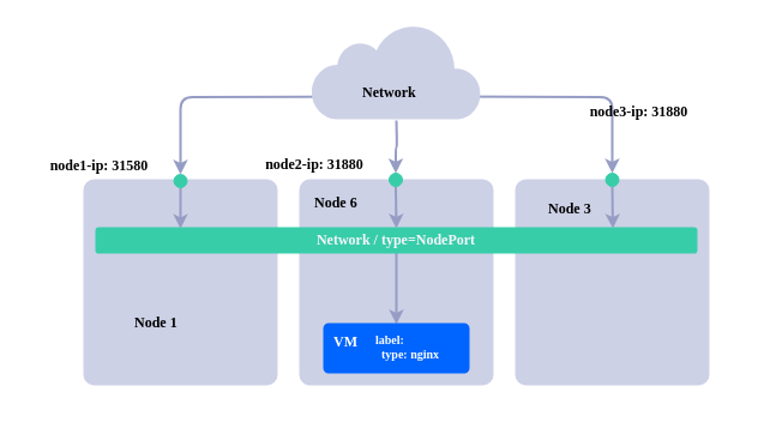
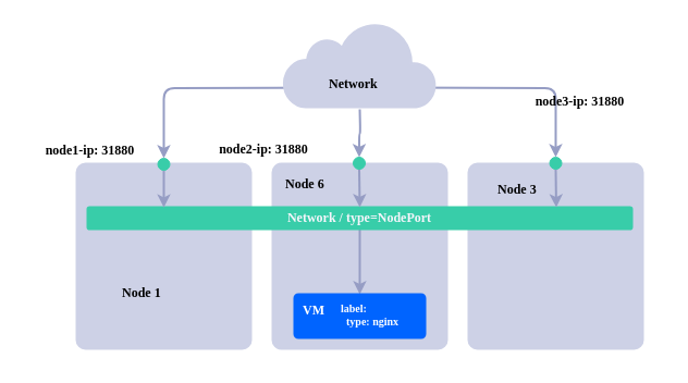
  <mxCell id="0" />
  <mxCell id="1" parent="0" />
  <mxCell id="2" value="" style="rounded=0;whiteSpace=wrap;html=1;fontFamily=JetBrains Mono;fontSource=https%3A%2F%2Ffonts.googleapis.com%2Fcss%3Ffamily%3DJetBrains%2BMono;fontSize=14;fillColor=#FFFFFF;strokeColor=none;" parent="1" vertex="1"><mxGeometry x="20" y="20" width="590" height="310" as="geometry" /></mxCell>
  <mxCell id="3" value="" style="rounded=1;whiteSpace=wrap;html=1;fillColor=#cdd1e6;strokeColor=#cdd1e6;arcSize=5;strokeWidth=2;fontFamily=JetBrains Mono;fontSource=https%3A%2F%2Ffonts.googleapis.com%2Fcss%3Ffamily%3DJetBrains%2BMono;fillStyle=auto;fontSize=10;" parent="1" vertex="1"><mxGeometry x="70" y="150" width="160" height="170" as="geometry" /></mxCell>
  <mxCell id="4" value="Node 1" style="text;html=1;strokeColor=none;fillColor=none;align=left;verticalAlign=middle;whiteSpace=wrap;rounded=0;fontColor=default;strokeWidth=2;fontFamily=JetBrains Mono;fontSource=https%3A%2F%2Ffonts.googleapis.com%2Fcss%3Ffamily%3DJetBrains%2BMono;fontSize=12;fontStyle=1;" parent="1" vertex="1"><mxGeometry x="110" y="259" width="60" height="20" as="geometry" /></mxCell>
  <mxCell id="5" value="" style="rounded=1;whiteSpace=wrap;html=1;fillColor=#cdd1e6;strokeColor=#cdd1e6;arcSize=5;strokeWidth=2;fontFamily=JetBrains Mono;fontSource=https%3A%2F%2Ffonts.googleapis.com%2Fcss%3Ffamily%3DJetBrains%2BMono;fillStyle=auto;fontSize=10;" parent="1" vertex="1"><mxGeometry x="250" y="150" width="160" height="170" as="geometry" /></mxCell>
  <mxCell id="6" value="Node 6" style="text;html=1;strokeColor=none;fillColor=none;align=left;verticalAlign=middle;whiteSpace=wrap;rounded=0;fontColor=default;strokeWidth=2;fontFamily=JetBrains Mono;fontSource=https%3A%2F%2Ffonts.googleapis.com%2Fcss%3Ffamily%3DJetBrains%2BMono;fontSize=12;fontStyle=1;" parent="1" vertex="1"><mxGeometry x="260" y="159" width="60" height="20" as="geometry" /></mxCell>
  <mxCell id="7" value="" style="rounded=1;whiteSpace=wrap;html=1;fillColor=#cdd1e6;strokeColor=#cdd1e6;arcSize=5;strokeWidth=2;fontFamily=JetBrains Mono;fontSource=https%3A%2F%2Ffonts.googleapis.com%2Fcss%3Ffamily%3DJetBrains%2BMono;fillStyle=auto;fontSize=10;" parent="1" vertex="1"><mxGeometry x="430" y="150" width="160" height="170" as="geometry" /></mxCell>
  <mxCell id="8" value="Node 3" style="text;html=1;strokeColor=none;fillColor=none;align=left;verticalAlign=middle;whiteSpace=wrap;rounded=0;fontColor=default;strokeWidth=2;fontFamily=JetBrains Mono;fontSource=https%3A%2F%2Ffonts.googleapis.com%2Fcss%3Ffamily%3DJetBrains%2BMono;fontSize=12;fontStyle=1;" parent="1" vertex="1"><mxGeometry x="455" y="164" width="60" height="20" as="geometry" /></mxCell>
  <mxCell id="9" style="edgeStyle=none;html=1;exitX=0.5;exitY=1;exitDx=0;exitDy=0;entryX=0.5;entryY=0;entryDx=0;entryDy=0;fontSize=10;strokeColor=#969dc4;strokeWidth=2;fillColor=#969dc4;" parent="1" source="10" edge="1"><mxGeometry relative="1" as="geometry"><mxPoint x="330" y="270" as="targetPoint" /></mxGeometry></mxCell>
  <mxCell id="10" value="Network / type=NodePort" style="rounded=1;whiteSpace=wrap;html=1;strokeColor=#38cda9;strokeWidth=2;fontFamily=JetBrains Mono;fontSource=https%3A%2F%2Ffonts.googleapis.com%2Fcss%3Ffamily%3DJetBrains%2BMono;fontSize=12;fontColor=#f5f5fb;fillColor=#38cda9;arcSize=9;fontStyle=1" parent="1" vertex="1"><mxGeometry x="80" y="190" width="500" height="20" as="geometry" /></mxCell>
  <mxCell id="11" style="edgeStyle=none;html=1;exitX=0.5;exitY=1;exitDx=0;exitDy=0;strokeColor=#969dc4;strokeWidth=2;fontSize=10;entryX=0.14;entryY=0.013;entryDx=0;entryDy=0;entryPerimeter=0;fillColor=#969dc4;" parent="1" source="12" target="10" edge="1"><mxGeometry relative="1" as="geometry"><mxPoint x="187.6" y="190.4" as="targetPoint" /></mxGeometry></mxCell>
  <mxCell id="12" value="" style="ellipse;whiteSpace=wrap;html=1;aspect=fixed;fontSize=10;fillColor=#38cda9;fontColor=#f5f5fb;strokeColor=#38cda9;" parent="1" vertex="1"><mxGeometry x="144.5" y="145" width="11" height="11" as="geometry" /></mxCell>
  <mxCell id="13" style="edgeStyle=none;html=1;exitX=0.5;exitY=1;exitDx=0;exitDy=0;entryX=0.5;entryY=0;entryDx=0;entryDy=0;fontSize=10;strokeColor=#969dc4;strokeWidth=2;fillColor=#969dc4;" parent="1" source="14" target="10" edge="1"><mxGeometry relative="1" as="geometry" /></mxCell>
  <mxCell id="14" value="" style="ellipse;whiteSpace=wrap;html=1;aspect=fixed;fontSize=10;fillColor=#38cda9;fontColor=#f5f5fb;strokeColor=#38cda9;" parent="1" vertex="1"><mxGeometry x="324" y="144" width="11" height="11" as="geometry" /></mxCell>
  <mxCell id="15" style="edgeStyle=none;html=1;exitX=0.5;exitY=1;exitDx=0;exitDy=0;strokeColor=#969dc4;strokeWidth=2;fontSize=10;entryX=0.861;entryY=0.004;entryDx=0;entryDy=0;entryPerimeter=0;fillColor=#969dc4;" parent="1" source="16" target="10" edge="1"><mxGeometry relative="1" as="geometry"><mxPoint x="511" y="190" as="targetPoint" /></mxGeometry></mxCell>
  <mxCell id="16" value="" style="ellipse;whiteSpace=wrap;html=1;aspect=fixed;fontSize=10;fillColor=#38cda9;fontColor=#f5f5fb;strokeColor=#38cda9;" parent="1" vertex="1"><mxGeometry x="504.5" y="144" width="11" height="11" as="geometry" /></mxCell>
  <mxCell id="17" style="edgeStyle=orthogonalEdgeStyle;html=1;entryX=0.5;entryY=0;entryDx=0;entryDy=0;strokeColor=#969dc4;strokeWidth=2;fontFamily=JetBrains Mono;fontSource=https%3A%2F%2Ffonts.googleapis.com%2Fcss%3Ffamily%3DJetBrains%2BMono;fontSize=10;fontColor=#000000;fillColor=#969dc4;" parent="1" target="12" edge="1"><mxGeometry relative="1" as="geometry"><mxPoint x="295" y="80" as="sourcePoint" /></mxGeometry></mxCell>
  <mxCell id="18" style="edgeStyle=orthogonalEdgeStyle;html=1;entryX=0.5;entryY=0;entryDx=0;entryDy=0;strokeColor=#969dc4;strokeWidth=2;fontFamily=JetBrains Mono;fontSource=https%3A%2F%2Ffonts.googleapis.com%2Fcss%3Ffamily%3DJetBrains%2BMono;fontSize=10;fontColor=#000000;fillColor=#969dc4;" parent="1" target="14" edge="1"><mxGeometry relative="1" as="geometry"><mxPoint x="330" as="sourcePoint" y="100" /></mxGeometry></mxCell>
  <mxCell id="19" style="edgeStyle=orthogonalEdgeStyle;html=1;entryX=0.5;entryY=0;entryDx=0;entryDy=0;strokeColor=#969dc4;strokeWidth=2;fontFamily=JetBrains Mono;fontSource=https%3A%2F%2Ffonts.googleapis.com%2Fcss%3Ffamily%3DJetBrains%2BMono;fontSize=10;fontColor=#000000;fillColor=#969dc4;" parent="1" target="16" edge="1"><mxGeometry relative="1" as="geometry"><mxPoint x="365" y="80" as="sourcePoint" /></mxGeometry></mxCell>
- <mxCell id="20" value="node2-ip: 31880" style="text;html=1;align=center;verticalAlign=middle;whiteSpace=wrap;rounded=0;fontSize=12;fontColor=#000000;fontFamily=JetBrains Mono;fontSource=https%3A%2F%2Ffonts.googleapis.com%2Fcss%3Ffamily%3DJetBrains%2BMono;fontStyle=1" parent="1" vertex="1"><mxGeometry x="200" y="129" width="124" height="15" as="geometry" /></mxCell>
+ <mxCell id="20" value="node2-ip: 31880" style="text;html=1;align=center;verticalAlign=middle;whiteSpace=wrap;rounded=0;fontSize=12;fontColor=#000000;fontFamily=JetBrains Mono;fontSource=https%3A%2F%2Ffonts.googleapis.com%2Fcss%3Ffamily%3DJetBrains%2BMono;fontStyle=1" parent="1" vertex="1"><mxGeometry x="180" y="129" width="124" height="15" as="geometry" /></mxCell>
  <mxCell id="21" value="node3-ip: 31880" style="text;html=1;align=center;verticalAlign=middle;whiteSpace=wrap;rounded=0;fontSize=12;fontColor=#000000;fontFamily=JetBrains Mono;fontSource=https%3A%2F%2Ffonts.googleapis.com%2Fcss%3Ffamily%3DJetBrains%2BMono;fontStyle=1" parent="1" vertex="1"><mxGeometry x="475" y="85" width="114.5" height="15" as="geometry" /></mxCell>
- <mxCell id="22" value="node1-ip: 31580" style="text;html=1;align=center;verticalAlign=middle;whiteSpace=wrap;rounded=0;fontSize=12;fontColor=#000000;fontFamily=JetBrains Mono;fontSource=https%3A%2F%2Ffonts.googleapis.com%2Fcss%3Ffamily%3DJetBrains%2BMono;fontStyle=1" parent="1" vertex="1"><mxGeometry x="20" y="130" width="124.5" height="15" as="geometry" /></mxCell>
+ <mxCell id="22" value="node1-ip: 31880" style="text;html=1;align=center;verticalAlign=middle;whiteSpace=wrap;rounded=0;fontSize=12;fontColor=#000000;fontFamily=JetBrains Mono;fontSource=https%3A%2F%2Ffonts.googleapis.com%2Fcss%3Ffamily%3DJetBrains%2BMono;fontStyle=1" parent="1" vertex="1"><mxGeometry x="20" y="130" width="124.5" height="15" as="geometry" /></mxCell>
  <mxCell id="23" value="" style="html=1;verticalLabelPosition=bottom;align=center;labelBackgroundColor=#ffffff;verticalAlign=top;strokeWidth=2;strokeColor=#cdd1e6;shadow=0;dashed=0;shape=mxgraph.ios7.icons.cloud;fontFamily=JetBrains Mono;fontSource=https%3A%2F%2Ffonts.googleapis.com%2Fcss%3Ffamily%3DJetBrains%2BMono;fontSize=12;fillColor=#cdd1e6;" vertex="1" parent="1"><mxGeometry x="260" y="20" width="140" height="78" as="geometry" /></mxCell>
  <mxCell id="24" value="&lt;span style=&quot;font-size: 12px;&quot;&gt;&lt;font color=&quot;#000000&quot; style=&quot;font-size: 12px;&quot;&gt;Network&lt;/font&gt;&lt;/span&gt;" style="text;html=1;strokeColor=none;fillColor=none;align=left;verticalAlign=middle;whiteSpace=wrap;rounded=0;fontColor=#0066ff;strokeWidth=2;fontFamily=JetBrains Mono;fontSource=https%3A%2F%2Ffonts.googleapis.com%2Fcss%3Ffamily%3DJetBrains%2BMono;fontSize=12;fontStyle=1" vertex="1" parent="1"><mxGeometry x="300" y="67" width="60" height="20" as="geometry" /></mxCell>
  <mxCell id="25" value="" style="rounded=1;whiteSpace=wrap;html=1;strokeColor=#0064ff;strokeWidth=2;fontFamily=JetBrains Mono;fontSource=https%3A%2F%2Ffonts.googleapis.com%2Fcss%3Ffamily%3DJetBrains%2BMono;fontSize=12;fontColor=#f5f5fb;fillColor=#0064ff;arcSize=9;" vertex="1" parent="1"><mxGeometry x="270" y="270" width="120" height="40" as="geometry" /></mxCell>
  <mxCell id="26" value="" style="group" vertex="1" connectable="0" parent="1"><mxGeometry x="270" y="270" width="140" height="40" as="geometry" /></mxCell>
  <mxCell id="27" value="VM" style="text;html=1;strokeColor=none;fillColor=none;align=left;verticalAlign=middle;whiteSpace=wrap;rounded=0;fontColor=#FFFFFF;strokeWidth=2;fontFamily=JetBrains Mono;fontSource=https%3A%2F%2Ffonts.googleapis.com%2Fcss%3Ffamily%3DJetBrains%2BMono;fontSize=12;fontStyle=1;" vertex="1" parent="26"><mxGeometry x="5.5" y="4.5" width="60" height="20" as="geometry" /></mxCell>
  <mxCell id="28" value="label:&#10;  type: nginx&#10;" style="text;strokeColor=none;fillColor=none;align=left;verticalAlign=top;whiteSpace=wrap;rounded=0;labelBackgroundColor=none;fontFamily=JetBrains Mono;fontSource=https%3A%2F%2Ffonts.googleapis.com%2Fcss%3Ffamily%3DJetBrains%2BMono;fontColor=#FFFFFF;fontSize=10;spacing=3;horizontal=1;fontStyle=1;" vertex="1" parent="26"><mxGeometry x="40" width="100" height="29" as="geometry" /></mxCell>
